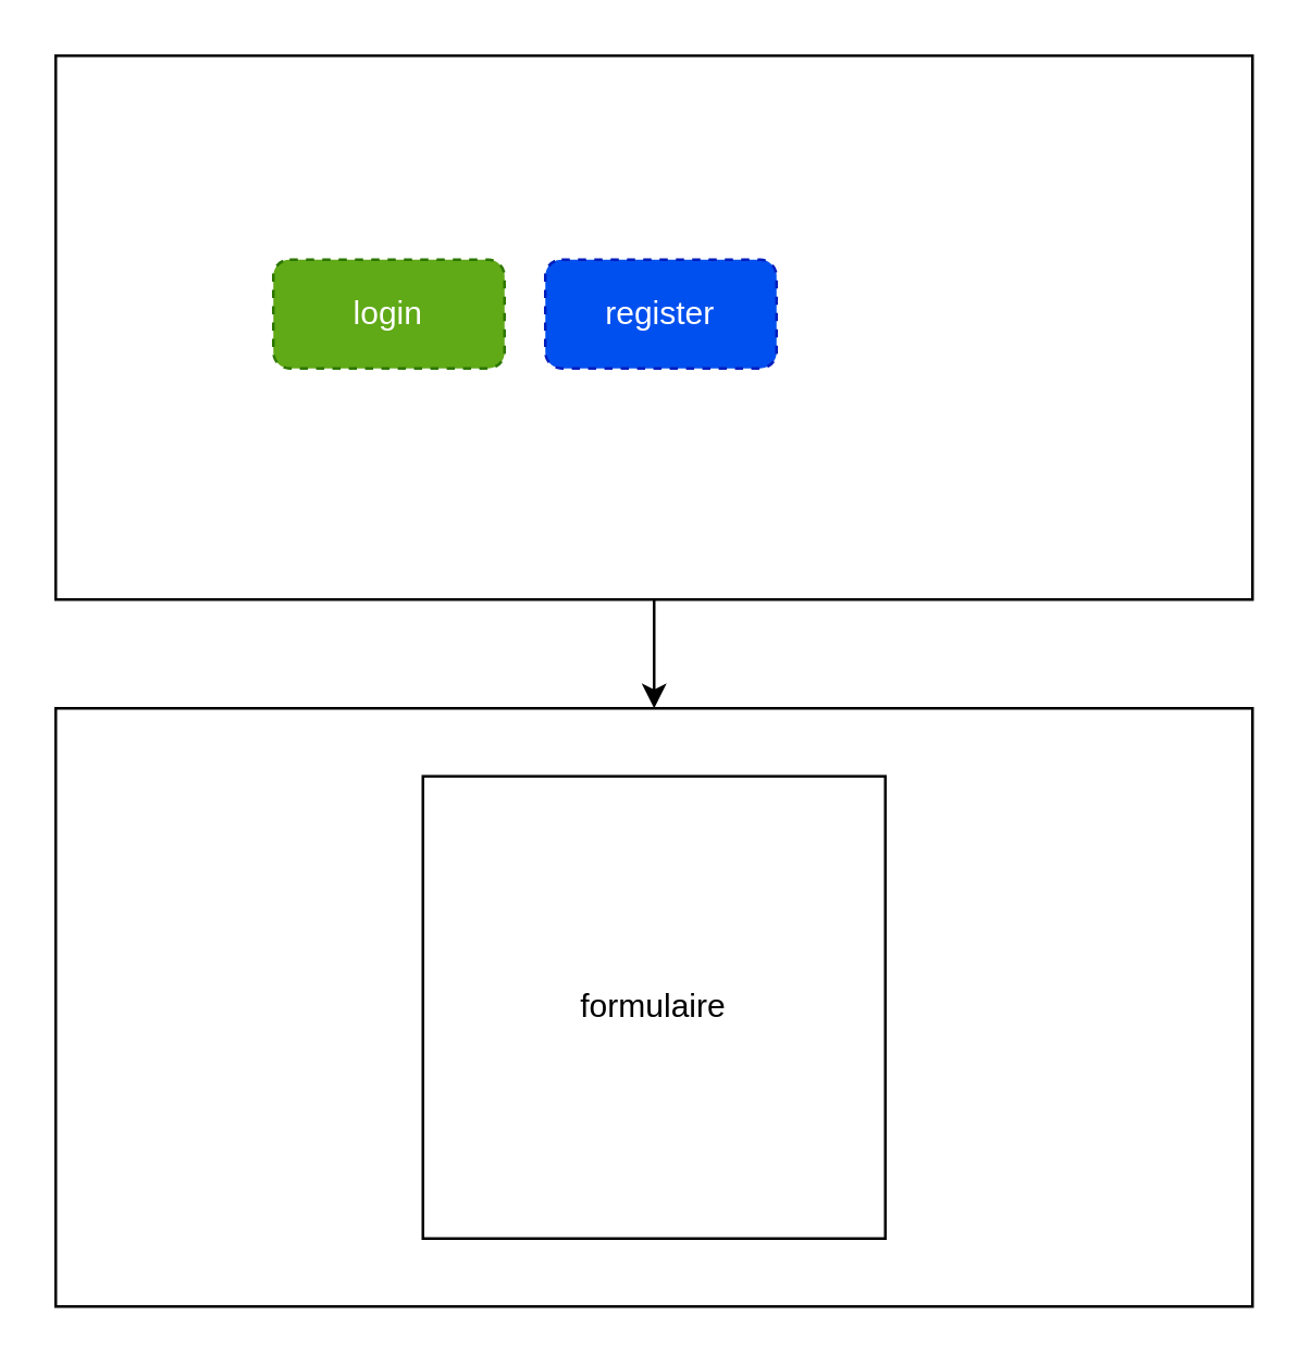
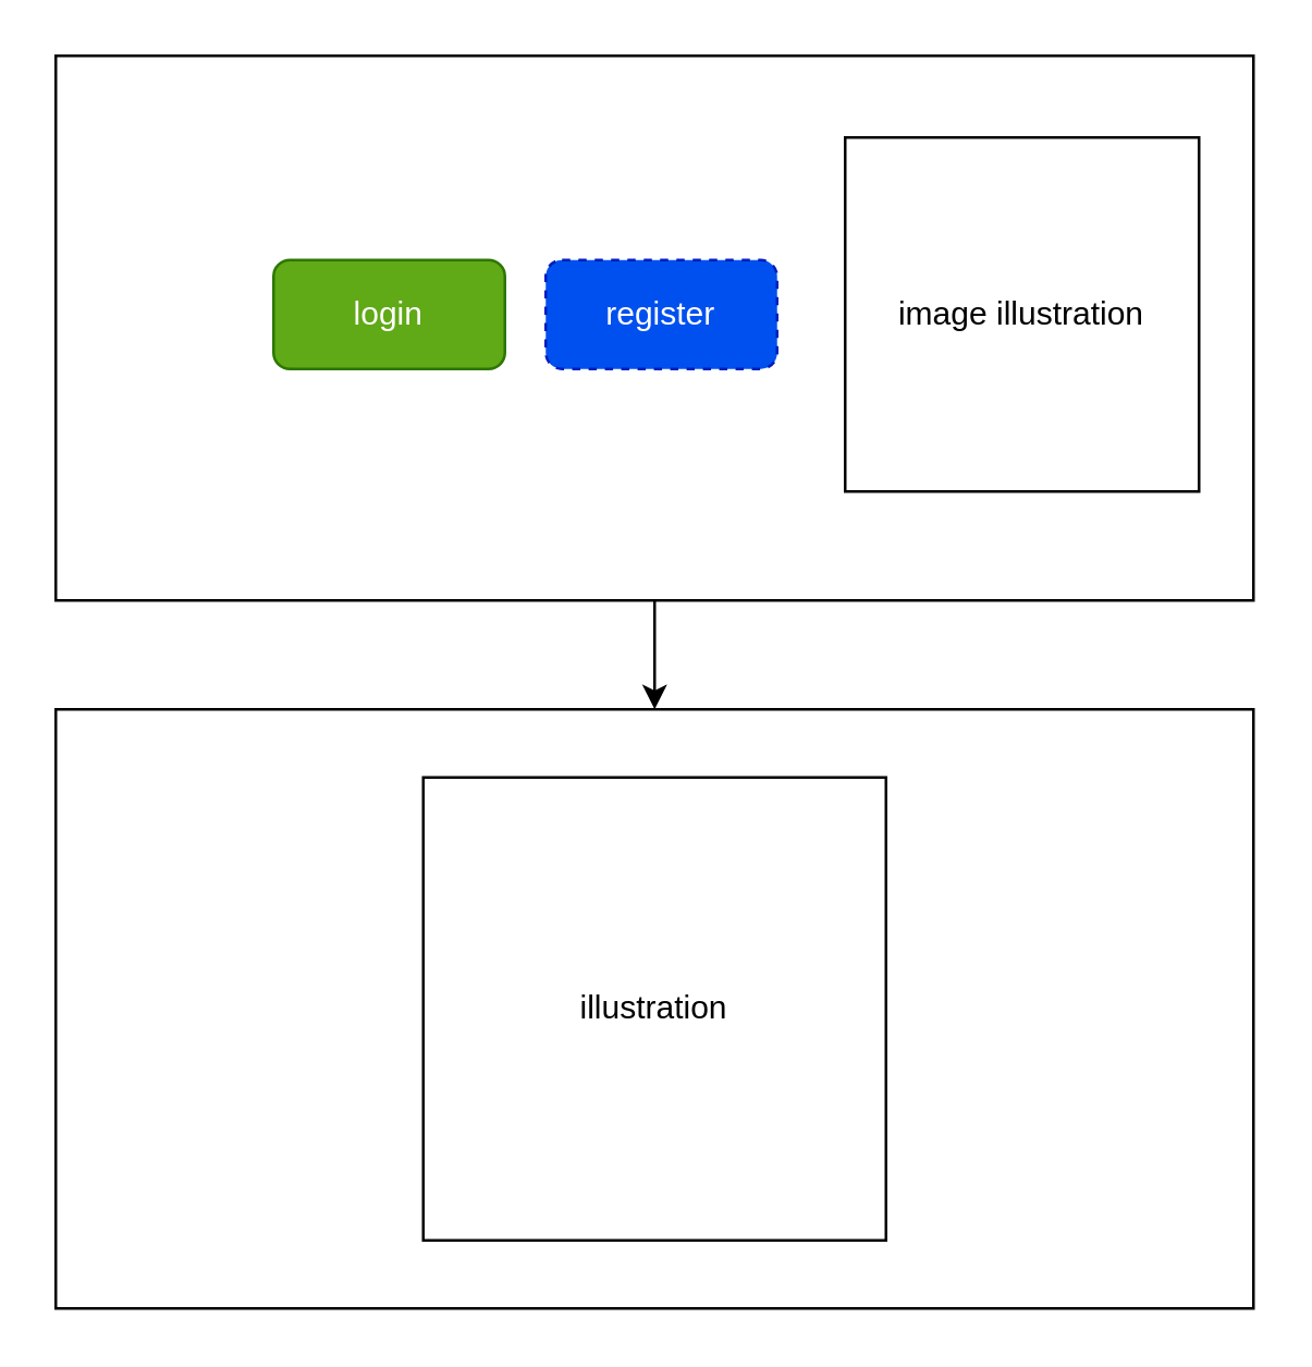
  <mxCell id="0" />
  <mxCell id="1" parent="0" />
  <mxCell id="2" value="" style="edgeStyle=none;html=1;" parent="1" source="3" target="7" edge="1"><mxGeometry relative="1" as="geometry" /></mxCell>
  <mxCell id="3" value="" style="rounded=0;whiteSpace=wrap;html=1;movable=1;resizable=1;rotatable=1;deletable=1;editable=1;connectable=1;" parent="1" vertex="1"><mxGeometry x="20" y="20" width="440" height="200" as="geometry" /></mxCell>
- <mxCell id="4" value="login" style="rounded=1;whiteSpace=wrap;html=1;fillColor=#60a917;fontColor=#ffffff;strokeColor=#2D7600;movable=0;resizable=0;rotatable=0;deletable=0;editable=0;connectable=0;dashed=1;" parent="1" vertex="1"><mxGeometry x="100" y="95" width="85" height="40" as="geometry" /></mxCell>
+ <mxCell id="4" value="login" style="rounded=1;whiteSpace=wrap;html=1;fillColor=#60a917;fontColor=#ffffff;strokeColor=#2D7600;movable=0;resizable=0;rotatable=0;deletable=0;editable=0;connectable=0;" parent="1" vertex="1"><mxGeometry x="100" y="95" width="85" height="40" as="geometry" /></mxCell>
  <mxCell id="5" value="register" style="rounded=1;whiteSpace=wrap;html=1;fillColor=#0050ef;fontColor=#ffffff;strokeColor=#001DBC;movable=0;resizable=0;rotatable=0;deletable=0;editable=0;connectable=0;dashed=1;" parent="1" vertex="1"><mxGeometry x="200" y="95" width="85" height="40" as="geometry" /></mxCell>
+ <mxCell id="6" value="image illustration" style="whiteSpace=wrap;html=1;aspect=fixed;movable=1;resizable=1;rotatable=1;deletable=1;editable=1;connectable=1;" parent="1" vertex="1"><mxGeometry x="310" y="50" width="130" height="130" as="geometry" /></mxCell>
  <mxCell id="7" value="" style="whiteSpace=wrap;html=1;rounded=0;" parent="1" vertex="1"><mxGeometry x="20" y="260" width="440" height="220" as="geometry" /></mxCell>
- <mxCell id="8" value="formulaire" style="whiteSpace=wrap;html=1;aspect=fixed;" parent="1" vertex="1"><mxGeometry x="155" y="285" width="170" height="170" as="geometry" /></mxCell>
+ <mxCell id="8" value="illustration" style="whiteSpace=wrap;html=1;aspect=fixed;" parent="1" vertex="1"><mxGeometry x="155" y="285" width="170" height="170" as="geometry" /></mxCell>
